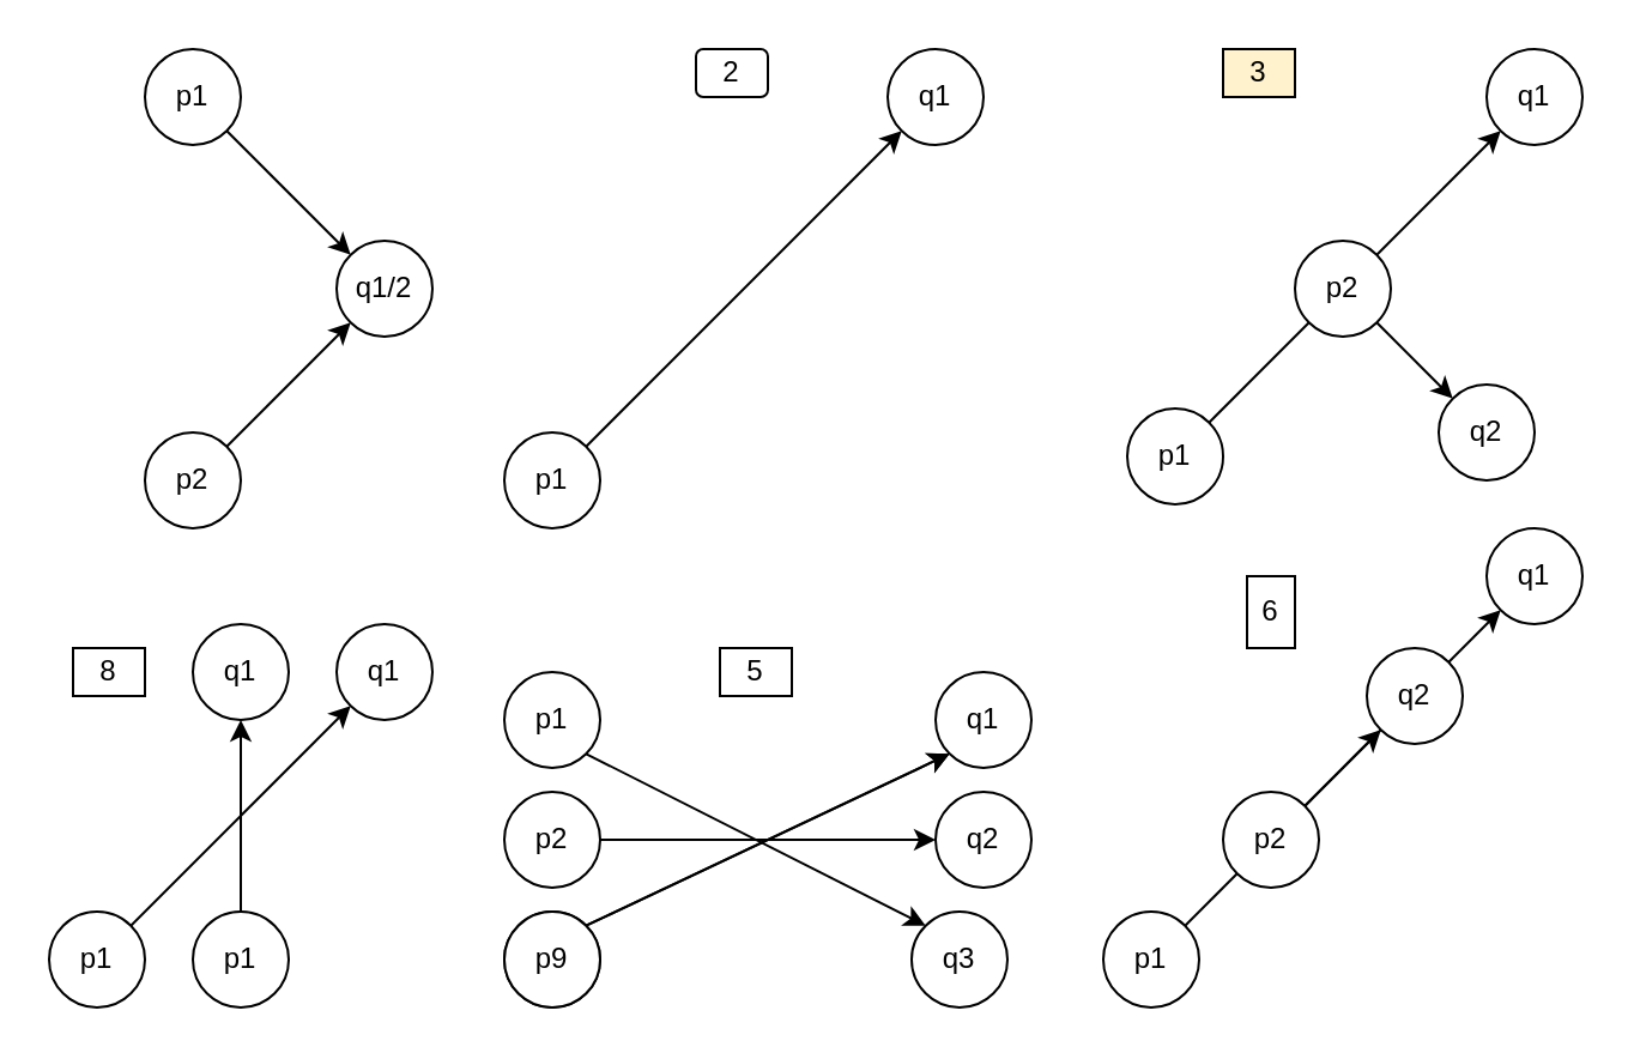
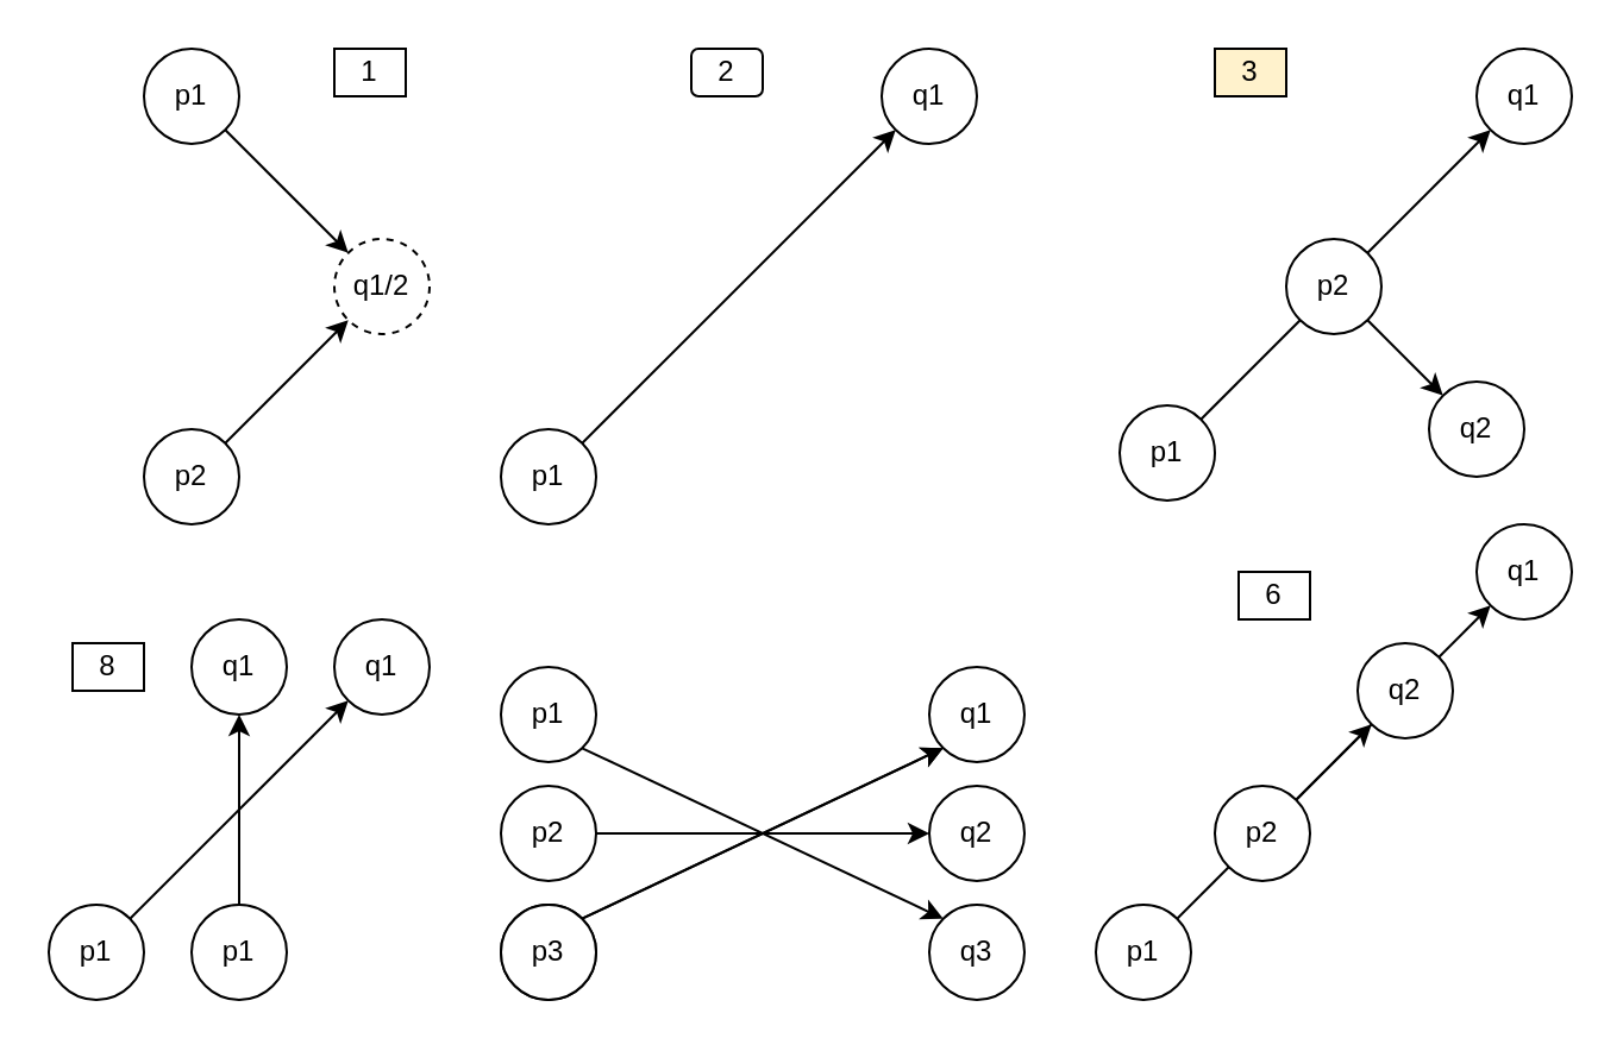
  <mxCell id="0" />
  <mxCell id="1" parent="0" />
- <mxCell id="2" value="q1/2" style="ellipse;whiteSpace=wrap;html=1;aspect=fixed;" parent="1" vertex="1"><mxGeometry x="140" y="100" width="40" height="40" as="geometry" /></mxCell>
+ <mxCell id="2" value="q1/2" style="ellipse;whiteSpace=wrap;html=1;aspect=fixed;dashed=1;" parent="1" vertex="1"><mxGeometry x="140" y="100" width="40" height="40" as="geometry" /></mxCell>
  <mxCell id="3" value="p1" style="ellipse;whiteSpace=wrap;html=1;aspect=fixed;" parent="1" vertex="1"><mxGeometry x="60" y="20" width="40" height="40" as="geometry" /></mxCell>
  <mxCell id="4" value="p2" style="ellipse;whiteSpace=wrap;html=1;aspect=fixed;" parent="1" vertex="1"><mxGeometry x="60" y="180" width="40" height="40" as="geometry" /></mxCell>
  <mxCell id="5" value="" style="endArrow=classic;html=1;exitX=1;exitY=0;exitDx=0;exitDy=0;entryX=0;entryY=1;entryDx=0;entryDy=0;" parent="1" source="4" target="2" edge="1"><mxGeometry width="50" height="50" relative="1" as="geometry"><mxPoint x="150" y="230" as="sourcePoint" /><mxPoint x="200" y="180" as="targetPoint" /></mxGeometry></mxCell>
  <mxCell id="6" value="" style="endArrow=classic;html=1;exitX=1;exitY=1;exitDx=0;exitDy=0;entryX=0;entryY=0;entryDx=0;entryDy=0;" parent="1" source="3" target="2" edge="1"><mxGeometry width="50" height="50" relative="1" as="geometry"><mxPoint x="150" y="230" as="sourcePoint" /><mxPoint x="150" y="110" as="targetPoint" /></mxGeometry></mxCell>
  <mxCell id="7" value="q1" style="ellipse;whiteSpace=wrap;html=1;aspect=fixed;" parent="1" vertex="1"><mxGeometry x="620" y="220" width="40" height="40" as="geometry" /></mxCell>
  <mxCell id="8" value="p1" style="ellipse;whiteSpace=wrap;html=1;aspect=fixed;" parent="1" vertex="1"><mxGeometry x="460" y="380" width="40" height="40" as="geometry" /></mxCell>
  <mxCell id="9" value="" style="endArrow=classic;html=1;exitX=1;exitY=0;exitDx=0;exitDy=0;entryX=0;entryY=1;entryDx=0;entryDy=0;startArrow=none;" parent="1" source="11" target="7" edge="1"><mxGeometry width="50" height="50" relative="1" as="geometry"><mxPoint x="510" y="470" as="sourcePoint" /><mxPoint x="560" y="420" as="targetPoint" /></mxGeometry></mxCell>
  <mxCell id="10" value="" style="endArrow=classic;html=1;exitX=1;exitY=0;exitDx=0;exitDy=0;entryX=0;entryY=1;entryDx=0;entryDy=0;" parent="1" source="13" target="11" edge="1"><mxGeometry width="50" height="50" relative="1" as="geometry"><mxPoint x="520" y="480" as="sourcePoint" /><mxPoint x="570" y="430" as="targetPoint" /></mxGeometry></mxCell>
  <mxCell id="11" value="q2" style="ellipse;whiteSpace=wrap;html=1;aspect=fixed;" parent="1" vertex="1"><mxGeometry x="570" y="270" width="40" height="40" as="geometry" /></mxCell>
  <mxCell id="12" value="" style="endArrow=none;html=1;exitX=1;exitY=0;exitDx=0;exitDy=0;entryX=0;entryY=1;entryDx=0;entryDy=0;startArrow=none;" parent="1" source="13" target="11" edge="1"><mxGeometry width="50" height="50" relative="1" as="geometry"><mxPoint x="494.142" y="385.858" as="sourcePoint" /><mxPoint x="625.858" y="254.142" as="targetPoint" /></mxGeometry></mxCell>
  <mxCell id="13" value="p2" style="ellipse;whiteSpace=wrap;html=1;aspect=fixed;" parent="1" vertex="1"><mxGeometry x="510" y="330" width="40" height="40" as="geometry" /></mxCell>
  <mxCell id="14" value="" style="endArrow=none;html=1;exitX=1;exitY=0;exitDx=0;exitDy=0;entryX=0;entryY=1;entryDx=0;entryDy=0;" parent="1" source="8" target="13" edge="1"><mxGeometry width="50" height="50" relative="1" as="geometry"><mxPoint x="494.142" y="385.858" as="sourcePoint" /><mxPoint x="575.858" y="304.142" as="targetPoint" /></mxGeometry></mxCell>
- <mxCell id="16" value="6" style="rounded=0;whiteSpace=wrap;html=1;" parent="1" vertex="1"><mxGeometry x="520" y="240" width="20" height="30" as="geometry" /></mxCell>
+ <mxCell id="15" value="1" style="rounded=0;whiteSpace=wrap;html=1;" parent="1" vertex="1"><mxGeometry x="140" y="20" width="30" height="20" as="geometry" /></mxCell>
+ <mxCell id="16" value="6" style="rounded=0;whiteSpace=wrap;html=1;" parent="1" vertex="1"><mxGeometry x="520" y="240" width="30" height="20" as="geometry" /></mxCell>
  <mxCell id="17" value="p1" style="ellipse;whiteSpace=wrap;html=1;aspect=fixed;" parent="1" vertex="1"><mxGeometry x="210" y="180" width="40" height="40" as="geometry" /></mxCell>
  <mxCell id="18" value="q1" style="ellipse;whiteSpace=wrap;html=1;aspect=fixed;" parent="1" vertex="1"><mxGeometry x="370" y="20" width="40" height="40" as="geometry" /></mxCell>
  <mxCell id="19" value="" style="endArrow=classic;html=1;exitX=1;exitY=0;exitDx=0;exitDy=0;entryX=0;entryY=1;entryDx=0;entryDy=0;" parent="1" source="17" target="18" edge="1"><mxGeometry width="50" height="50" relative="1" as="geometry"><mxPoint x="134.142" y="195.858" as="sourcePoint" /><mxPoint x="185.858" y="144.142" as="targetPoint" /></mxGeometry></mxCell>
  <mxCell id="20" value="2" style="whiteSpace=wrap;html=1;rounded=1;" parent="1" vertex="1"><mxGeometry x="290" y="20" width="30" height="20" as="geometry" /></mxCell>
  <mxCell id="21" value="q1" style="ellipse;whiteSpace=wrap;html=1;aspect=fixed;" parent="1" vertex="1"><mxGeometry x="140" y="260" width="40" height="40" as="geometry" /></mxCell>
  <mxCell id="22" value="p1" style="ellipse;whiteSpace=wrap;html=1;aspect=fixed;" parent="1" vertex="1"><mxGeometry x="20" y="380" width="40" height="40" as="geometry" /></mxCell>
  <mxCell id="23" value="" style="endArrow=classic;html=1;exitX=1;exitY=0;exitDx=0;exitDy=0;entryX=0;entryY=1;entryDx=0;entryDy=0;" parent="1" source="22" target="21" edge="1"><mxGeometry width="50" height="50" relative="1" as="geometry"><mxPoint x="64.142" y="195.858" as="sourcePoint" /><mxPoint x="115.858" y="144.142" as="targetPoint" /></mxGeometry></mxCell>
  <mxCell id="24" value="q1" style="ellipse;whiteSpace=wrap;html=1;aspect=fixed;" parent="1" vertex="1"><mxGeometry x="80" y="260" width="40" height="40" as="geometry" /></mxCell>
  <mxCell id="25" value="p1" style="ellipse;whiteSpace=wrap;html=1;aspect=fixed;" parent="1" vertex="1"><mxGeometry x="80" y="380" width="40" height="40" as="geometry" /></mxCell>
  <mxCell id="26" value="" style="endArrow=classic;html=1;exitX=0.5;exitY=0;exitDx=0;exitDy=0;entryX=0.5;entryY=1;entryDx=0;entryDy=0;" parent="1" source="25" target="24" edge="1"><mxGeometry width="50" height="50" relative="1" as="geometry"><mxPoint x="74.142" y="205.858" as="sourcePoint" /><mxPoint x="125.858" y="154.142" as="targetPoint" /></mxGeometry></mxCell>
  <mxCell id="27" value="q2" style="ellipse;whiteSpace=wrap;html=1;aspect=fixed;" parent="1" vertex="1"><mxGeometry x="390" y="330" width="40" height="40" as="geometry" /></mxCell>
  <mxCell id="28" value="p2" style="ellipse;whiteSpace=wrap;html=1;aspect=fixed;" parent="1" vertex="1"><mxGeometry x="210" y="330" width="40" height="40" as="geometry" /></mxCell>
  <mxCell id="29" value="" style="endArrow=classic;html=1;exitX=1;exitY=0.5;exitDx=0;exitDy=0;entryX=0;entryY=0.5;entryDx=0;entryDy=0;" parent="1" source="28" target="27" edge="1"><mxGeometry width="50" height="50" relative="1" as="geometry"><mxPoint x="254.142" y="145.858" as="sourcePoint" /><mxPoint x="305.858" y="94.142" as="targetPoint" /></mxGeometry></mxCell>
  <mxCell id="30" value="q1" style="ellipse;whiteSpace=wrap;html=1;aspect=fixed;" parent="1" vertex="1"><mxGeometry x="390" y="280" width="40" height="40" as="geometry" /></mxCell>
  <mxCell id="31" value="p1" style="ellipse;whiteSpace=wrap;html=1;aspect=fixed;" parent="1" vertex="1"><mxGeometry x="210" y="380" width="40" height="40" as="geometry" /></mxCell>
  <mxCell id="32" value="" style="endArrow=classic;html=1;exitX=1;exitY=0;exitDx=0;exitDy=0;entryX=0;entryY=1;entryDx=0;entryDy=0;" parent="1" source="31" target="30" edge="1"><mxGeometry width="50" height="50" relative="1" as="geometry"><mxPoint x="264.142" y="155.858" as="sourcePoint" /><mxPoint x="315.858" y="104.142" as="targetPoint" /></mxGeometry></mxCell>
  <mxCell id="33" value="8" style="rounded=0;whiteSpace=wrap;html=1;" parent="1" vertex="1"><mxGeometry x="30" y="270" width="30" height="20" as="geometry" /></mxCell>
- <mxCell id="34" value="p9" style="ellipse;whiteSpace=wrap;html=1;aspect=fixed;" parent="1" vertex="1"><mxGeometry x="210" y="380" width="40" height="40" as="geometry" /></mxCell>
+ <mxCell id="34" value="p3" style="ellipse;whiteSpace=wrap;html=1;aspect=fixed;" parent="1" vertex="1"><mxGeometry x="210" y="380" width="40" height="40" as="geometry" /></mxCell>
  <mxCell id="35" value="" style="endArrow=classic;html=1;exitX=1;exitY=0;exitDx=0;exitDy=0;entryX=0;entryY=1;entryDx=0;entryDy=0;" parent="1" source="34" edge="1"><mxGeometry width="50" height="50" relative="1" as="geometry"><mxPoint x="264.142" y="155.858" as="sourcePoint" /><mxPoint x="395.858" y="314.142" as="targetPoint" /></mxGeometry></mxCell>
- <mxCell id="36" value="q3" style="ellipse;whiteSpace=wrap;html=1;aspect=fixed;" parent="1" vertex="1"><mxGeometry x="380" y="380" width="40" height="40" as="geometry" /></mxCell>
+ <mxCell id="36" value="q3" style="ellipse;whiteSpace=wrap;html=1;aspect=fixed;" parent="1" vertex="1"><mxGeometry x="390" y="380" width="40" height="40" as="geometry" /></mxCell>
  <mxCell id="37" value="p1" style="ellipse;whiteSpace=wrap;html=1;aspect=fixed;" parent="1" vertex="1"><mxGeometry x="210" y="280" width="40" height="40" as="geometry" /></mxCell>
  <mxCell id="38" value="" style="endArrow=classic;html=1;exitX=1;exitY=1;exitDx=0;exitDy=0;entryX=0;entryY=0;entryDx=0;entryDy=0;" parent="1" source="37" target="36" edge="1"><mxGeometry width="50" height="50" relative="1" as="geometry"><mxPoint x="274.142" y="165.858" as="sourcePoint" /><mxPoint x="392" y="387" as="targetPoint" /></mxGeometry></mxCell>
- <mxCell id="39" value="5" style="rounded=0;whiteSpace=wrap;html=1;" parent="1" vertex="1"><mxGeometry x="300" y="270" width="30" height="20" as="geometry" /></mxCell>
  <mxCell id="40" value="q1" style="ellipse;whiteSpace=wrap;html=1;aspect=fixed;" vertex="1" parent="1"><mxGeometry x="620" y="20" width="40" height="40" as="geometry" /></mxCell>
  <mxCell id="41" value="p1" style="ellipse;whiteSpace=wrap;html=1;aspect=fixed;" vertex="1" parent="1"><mxGeometry x="470" y="170" width="40" height="40" as="geometry" /></mxCell>
  <mxCell id="42" value="" style="endArrow=classic;html=1;exitX=1;exitY=0;exitDx=0;exitDy=0;entryX=0;entryY=1;entryDx=0;entryDy=0;startArrow=none;" edge="1" parent="1" source="45" target="40"><mxGeometry width="50" height="50" relative="1" as="geometry"><mxPoint x="510" y="270" as="sourcePoint" /><mxPoint x="560" y="220" as="targetPoint" /></mxGeometry></mxCell>
  <mxCell id="43" value="q2" style="ellipse;whiteSpace=wrap;html=1;aspect=fixed;" vertex="1" parent="1"><mxGeometry x="600" y="160" width="40" height="40" as="geometry" /></mxCell>
  <mxCell id="44" value="3" style="rounded=0;whiteSpace=wrap;html=1;fillColor=#fff2cc;" vertex="1" parent="1"><mxGeometry x="510" y="20" width="30" height="20" as="geometry" /></mxCell>
  <mxCell id="45" value="p2" style="ellipse;whiteSpace=wrap;html=1;aspect=fixed;" vertex="1" parent="1"><mxGeometry x="540" y="100" width="40" height="40" as="geometry" /></mxCell>
  <mxCell id="46" value="" style="endArrow=none;html=1;exitX=1;exitY=0;exitDx=0;exitDy=0;entryX=0;entryY=1;entryDx=0;entryDy=0;startArrow=none;" edge="1" parent="1" source="41" target="45"><mxGeometry width="50" height="50" relative="1" as="geometry"><mxPoint x="514.142" y="185.858" as="sourcePoint" /><mxPoint x="625.858" y="54.142" as="targetPoint" /></mxGeometry></mxCell>
  <mxCell id="47" value="" style="endArrow=classic;html=1;exitX=1;exitY=1;exitDx=0;exitDy=0;startArrow=none;entryX=0;entryY=0;entryDx=0;entryDy=0;" edge="1" parent="1" source="45" target="43"><mxGeometry width="50" height="50" relative="1" as="geometry"><mxPoint x="584.142" y="115.858" as="sourcePoint" /><mxPoint x="610" y="170" as="targetPoint" /></mxGeometry></mxCell>
